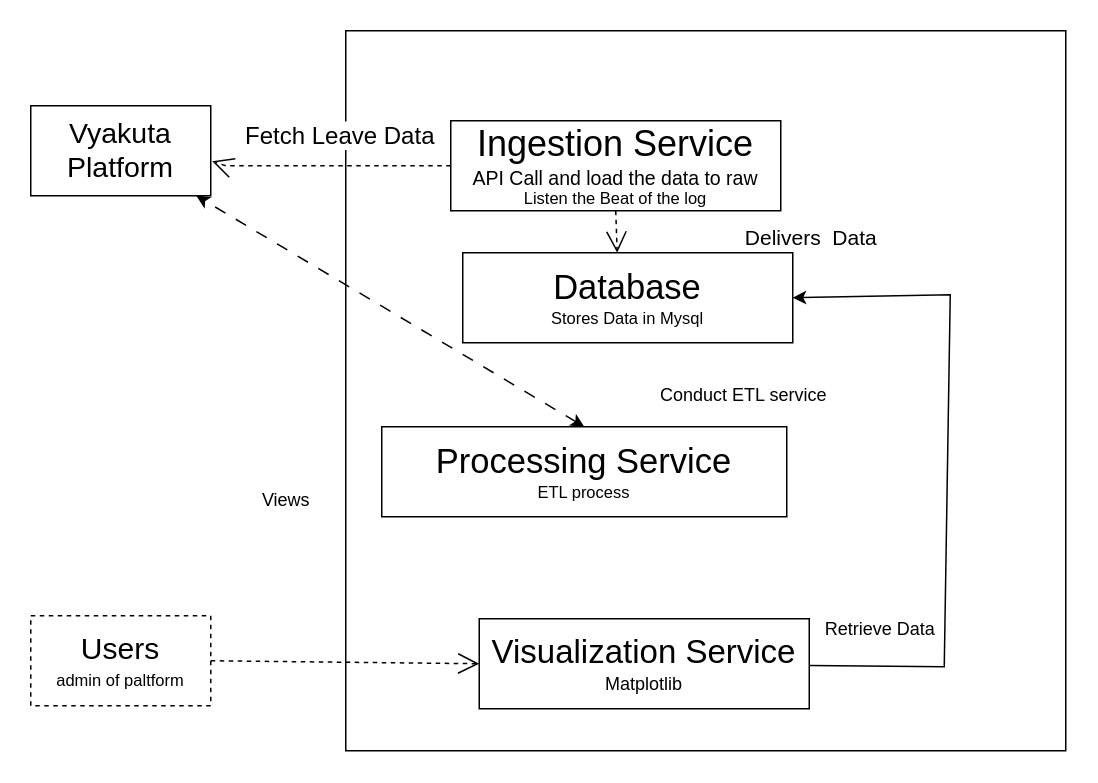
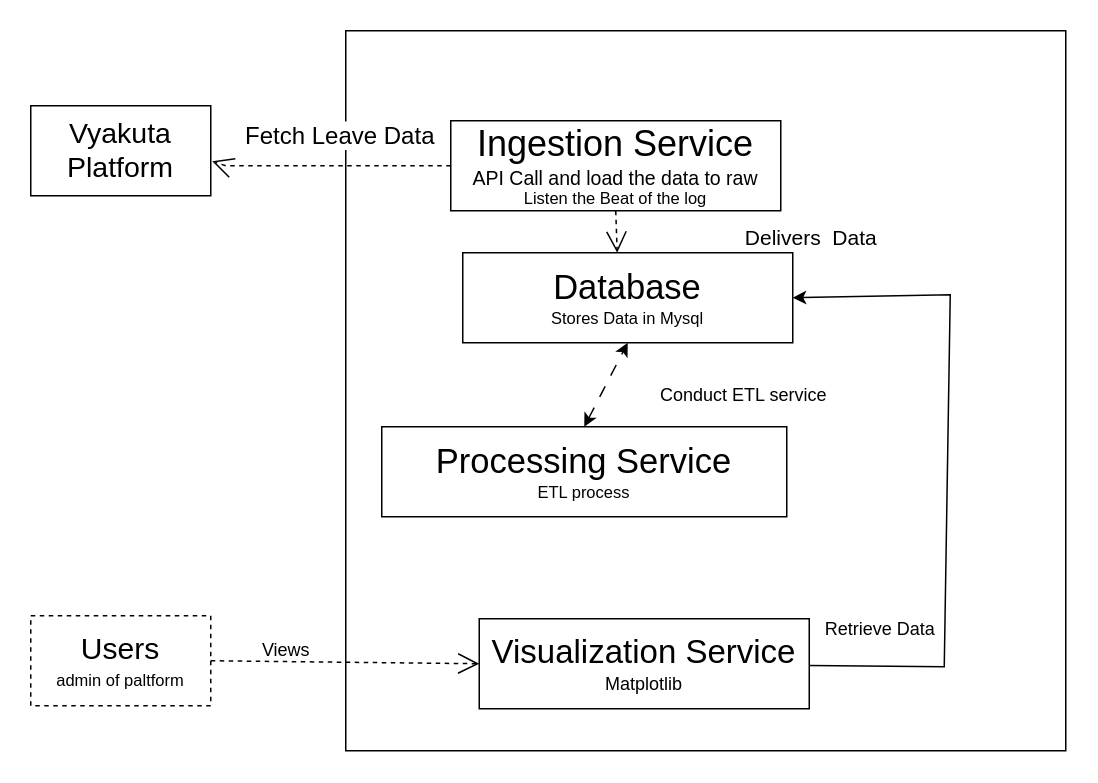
  <mxCell id="0" />
  <mxCell id="1" parent="0" />
  <mxCell id="2" value="&lt;font style=&quot;font-size: 19px;&quot;&gt;Vyakuta Platform&lt;br&gt;&lt;/font&gt;" style="rounded=0;whiteSpace=wrap;html=1;" parent="1" vertex="1"><mxGeometry x="20" y="70" width="120" height="60" as="geometry" /></mxCell>
  <mxCell id="3" value="" style="whiteSpace=wrap;html=1;aspect=fixed;" parent="1" vertex="1"><mxGeometry x="230" y="20" width="480" height="480" as="geometry" /></mxCell>
  <mxCell id="4" value="&lt;div style=&quot;font-size: 13px;&quot;&gt;&lt;font style=&quot;font-size: 24px;&quot;&gt;Ingestion Service&lt;/font&gt;&lt;font style=&quot;font-size: 13px;&quot;&gt; &lt;br&gt;&lt;/font&gt;&lt;/div&gt;&lt;div style=&quot;font-size: 13px;&quot;&gt;&lt;font style=&quot;font-size: 13px;&quot;&gt;API Call and load the data to raw&lt;br&gt;&lt;/font&gt;&lt;/div&gt;&lt;div style=&quot;font-size: 11px;&quot;&gt;&lt;font style=&quot;font-size: 11px;&quot;&gt;Listen the Beat of the log&lt;font style=&quot;font-size: 11px;&quot;&gt;&lt;br&gt;&lt;/font&gt;&lt;/font&gt;&lt;/div&gt;" style="rounded=0;whiteSpace=wrap;html=1;" parent="1" vertex="1"><mxGeometry x="300" y="80" width="220" height="60" as="geometry" /></mxCell>
  <mxCell id="5" value="&lt;font style=&quot;font-size: 16px;&quot;&gt;Fetch Leave Data &lt;br&gt;&lt;/font&gt;" style="endArrow=open;endSize=12;dashed=1;html=1;rounded=0;entryX=1.008;entryY=0.617;entryDx=0;entryDy=0;exitX=0;exitY=0.5;exitDx=0;exitDy=0;entryPerimeter=0;" parent="1" source="4" target="2" edge="1"><mxGeometry x="-0.071" y="-20" width="160" relative="1" as="geometry"><mxPoint x="370" y="210" as="sourcePoint" /><mxPoint x="150" y="210" as="targetPoint" /><mxPoint as="offset" /><Array as="points"><mxPoint x="150" y="110" /></Array></mxGeometry></mxCell>
  <mxCell id="6" value="&lt;div&gt;&lt;font style=&quot;font-size: 23px;&quot;&gt;Processing Service&lt;br&gt;&lt;/font&gt;&lt;/div&gt;&lt;div style=&quot;font-size: 11px;&quot;&gt;ETL process&lt;font style=&quot;font-size: 11px;&quot;&gt;&lt;font style=&quot;font-size: 11px;&quot;&gt;&lt;br&gt;&lt;/font&gt;&lt;/font&gt;&lt;/div&gt;" style="rounded=0;whiteSpace=wrap;html=1;" parent="1" vertex="1"><mxGeometry x="254" y="284" width="270" height="60" as="geometry" /></mxCell>
  <mxCell id="7" value="&lt;div&gt;&lt;font style=&quot;font-size: 23px;&quot;&gt;Database&lt;br&gt;&lt;/font&gt;&lt;/div&gt;&lt;div style=&quot;font-size: 11px;&quot;&gt;Stores Data in Mysql&lt;br&gt;&lt;/div&gt;" style="rounded=0;whiteSpace=wrap;html=1;" parent="1" vertex="1"><mxGeometry x="308" y="168" width="220" height="60" as="geometry" /></mxCell>
  <mxCell id="8" value="&lt;font style=&quot;font-size: 14px;&quot;&gt;Delivers&amp;nbsp; Data&lt;br&gt;&lt;/font&gt;" style="endArrow=open;endSize=12;dashed=1;html=1;rounded=0;exitX=0.5;exitY=1;exitDx=0;exitDy=0;entryX=0.468;entryY=0;entryDx=0;entryDy=0;entryPerimeter=0;" parent="1" source="4" target="7" edge="1"><mxGeometry x="0.602" y="129" width="160" relative="1" as="geometry"><mxPoint x="370" y="210" as="sourcePoint" /><mxPoint x="150" y="210" as="targetPoint" /><mxPoint as="offset" /></mxGeometry></mxCell>
  <mxCell id="9" value="&lt;div style=&quot;&quot;&gt;&lt;font style=&quot;font-size: 22px;&quot;&gt;Visualization Service&lt;/font&gt;&lt;/div&gt;&lt;div style=&quot;&quot;&gt;&lt;font style=&quot;font-size: 12px;&quot;&gt;Matplotlib&lt;font style=&quot;font-size: 12px;&quot;&gt;&lt;font style=&quot;font-size: 12px;&quot;&gt;&lt;br&gt;&lt;/font&gt;&lt;/font&gt;&lt;/font&gt;&lt;/div&gt;" style="rounded=0;whiteSpace=wrap;html=1;" parent="1" vertex="1"><mxGeometry x="319" y="412" width="220" height="60" as="geometry" /></mxCell>
  <mxCell id="10" value="&lt;div&gt;&lt;font style=&quot;font-size: 20px;&quot;&gt;Users&lt;/font&gt;&lt;/div&gt;&lt;div style=&quot;font-size: 14px;&quot;&gt;&lt;font style=&quot;font-size: 11px;&quot;&gt;admin of paltform&lt;/font&gt;&lt;/div&gt;" style="rounded=0;whiteSpace=wrap;html=1;dashed=1;" parent="1" vertex="1"><mxGeometry x="20" y="410" width="120" height="60" as="geometry" /></mxCell>
  <mxCell id="11" value="" style="endArrow=open;endSize=12;dashed=1;html=1;rounded=0;exitX=1;exitY=0.5;exitDx=0;exitDy=0;entryX=0;entryY=0.5;entryDx=0;entryDy=0;" parent="1" source="10" target="9" edge="1"><mxGeometry y="135" width="160" relative="1" as="geometry"><mxPoint x="415" y="370" as="sourcePoint" /><mxPoint x="412" y="423" as="targetPoint" /><mxPoint y="-1" as="offset" /></mxGeometry></mxCell>
- <mxCell id="12" value="&lt;div&gt;Views&lt;/div&gt;&lt;div&gt;&lt;br&gt;&lt;/div&gt;" style="text;html=1;align=center;verticalAlign=middle;resizable=0;points=[];autosize=1;strokeColor=none;fillColor=none;" parent="1" vertex="1"><mxGeometry x="160" y="320" width="60" height="40" as="geometry" /></mxCell>
+ <mxCell id="12" value="&lt;div&gt;Views&lt;/div&gt;&lt;div&gt;&lt;br&gt;&lt;/div&gt;" style="text;html=1;align=center;verticalAlign=middle;resizable=0;points=[];autosize=1;strokeColor=none;fillColor=none;" parent="1" vertex="1"><mxGeometry x="160" y="420" width="60" height="40" as="geometry" /></mxCell>
  <mxCell id="13" value="Retrieve Data" style="text;html=1;align=center;verticalAlign=middle;resizable=0;points=[];autosize=1;strokeColor=none;fillColor=none;" parent="1" vertex="1"><mxGeometry x="536" y="404" width="100" height="30" as="geometry" /></mxCell>
- <mxCell id="14" value="" style="endArrow=classic;startArrow=classic;html=1;rounded=0;exitX=0.5;exitY=0;exitDx=0;exitDy=0;dashed=1;dashPattern=8 8;" edge="1" parent="1" source="6" target="2"><mxGeometry width="50" height="50" relative="1" as="geometry"><mxPoint x="389" y="417" as="sourcePoint" /><mxPoint x="439" y="367" as="targetPoint" /></mxGeometry></mxCell>
+ <mxCell id="14" value="" style="endArrow=classic;startArrow=classic;html=1;rounded=0;entryX=0.5;entryY=1;entryDx=0;entryDy=0;exitX=0.5;exitY=0;exitDx=0;exitDy=0;dashed=1;dashPattern=8 8;" edge="1" parent="1" source="6" target="7"><mxGeometry width="50" height="50" relative="1" as="geometry"><mxPoint x="389" y="417" as="sourcePoint" /><mxPoint x="439" y="367" as="targetPoint" /></mxGeometry></mxCell>
  <mxCell id="15" value="" style="endArrow=classic;html=1;rounded=0;entryX=1;entryY=0.5;entryDx=0;entryDy=0;" edge="1" parent="1" source="9" target="7"><mxGeometry width="50" height="50" relative="1" as="geometry"><mxPoint x="434" y="407.99" as="sourcePoint" /><mxPoint x="530" y="192" as="targetPoint" /><Array as="points"><mxPoint x="629" y="444" /><mxPoint x="633" y="196" /></Array></mxGeometry></mxCell>
  <mxCell id="16" value="Conduct ETL service" style="text;html=1;align=center;verticalAlign=middle;resizable=0;points=[];autosize=1;strokeColor=none;fillColor=none;" vertex="1" parent="1"><mxGeometry x="430" y="250" width="130" height="26" as="geometry" /></mxCell>
